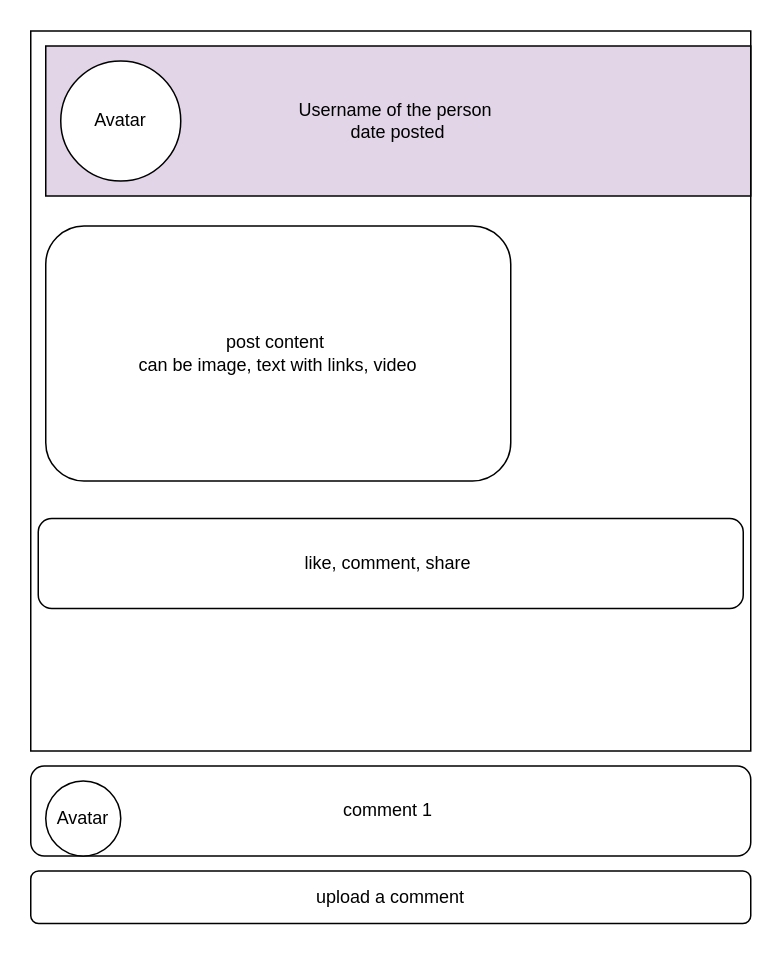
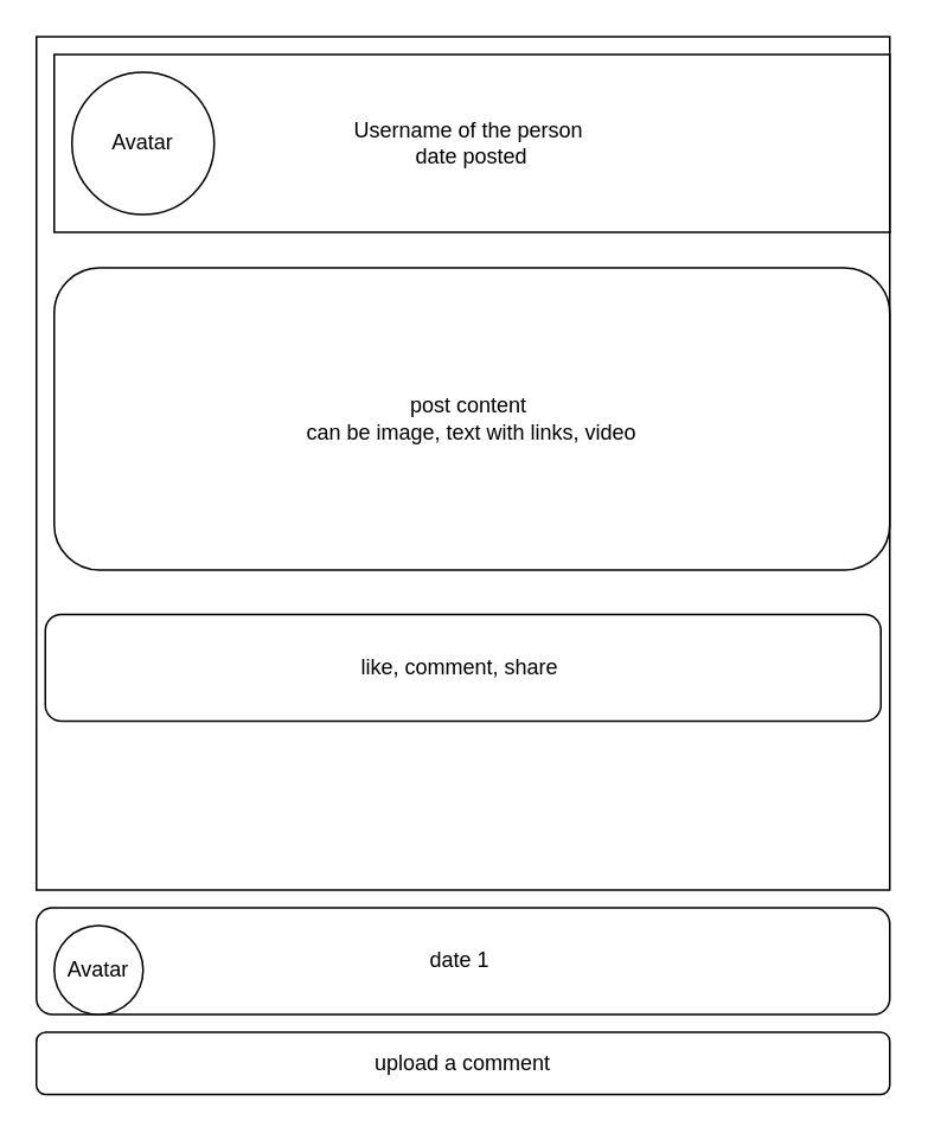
  <mxCell id="0" />
  <mxCell id="1" parent="0" />
  <mxCell id="2" value="" style="whiteSpace=wrap;html=1;aspect=fixed;" vertex="1" parent="1"><mxGeometry x="20" y="20" width="480" height="480" as="geometry" /></mxCell>
- <mxCell id="3" value="Username of the person&amp;nbsp;&lt;br&gt;date posted" style="rounded=0;whiteSpace=wrap;html=1;fillColor=#e1d5e7;" vertex="1" parent="1"><mxGeometry x="30" y="30" width="470" height="100" as="geometry" /></mxCell>
+ <mxCell id="3" value="Username of the person&amp;nbsp;&lt;br&gt;date posted" style="rounded=0;whiteSpace=wrap;html=1;" vertex="1" parent="1"><mxGeometry x="30" y="30" width="470" height="100" as="geometry" /></mxCell>
  <mxCell id="4" value="Avatar" style="ellipse;whiteSpace=wrap;html=1;aspect=fixed;" vertex="1" parent="1"><mxGeometry x="40" y="40" width="80" height="80" as="geometry" /></mxCell>
- <mxCell id="5" value="post content&amp;nbsp;&lt;br&gt;can be image, text with links, video" style="rounded=1;whiteSpace=wrap;html=1;" vertex="1" parent="1"><mxGeometry x="30" y="150" width="310" height="170" as="geometry" /></mxCell>
+ <mxCell id="5" value="post content&amp;nbsp;&lt;br&gt;can be image, text with links, video" style="rounded=1;whiteSpace=wrap;html=1;" vertex="1" parent="1"><mxGeometry x="30" y="150" width="470" height="170" as="geometry" /></mxCell>
  <mxCell id="6" value="like, comment, share&amp;nbsp;" style="rounded=1;whiteSpace=wrap;html=1;align=center;" vertex="1" parent="1"><mxGeometry x="25" y="345" width="470" height="60" as="geometry" /></mxCell>
- <mxCell id="7" value="comment 1&amp;nbsp;" style="rounded=1;whiteSpace=wrap;html=1;align=center;" vertex="1" parent="1"><mxGeometry x="20" y="510" width="480" height="60" as="geometry" /></mxCell>
+ <mxCell id="7" value="date 1&amp;nbsp;" style="rounded=1;whiteSpace=wrap;html=1;align=center;" vertex="1" parent="1"><mxGeometry x="20" y="510" width="480" height="60" as="geometry" /></mxCell>
  <mxCell id="8" value="Avatar" style="ellipse;whiteSpace=wrap;html=1;aspect=fixed;" vertex="1" parent="1"><mxGeometry x="30" y="520" width="50" height="50" as="geometry" /></mxCell>
  <mxCell id="9" value="upload a comment" style="rounded=1;whiteSpace=wrap;html=1;align=center;" vertex="1" parent="1"><mxGeometry x="20" y="580" width="480" height="35" as="geometry" /></mxCell>
